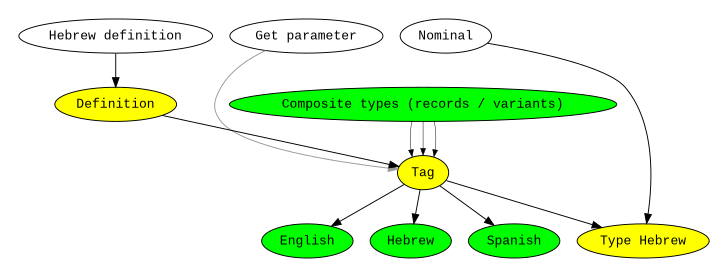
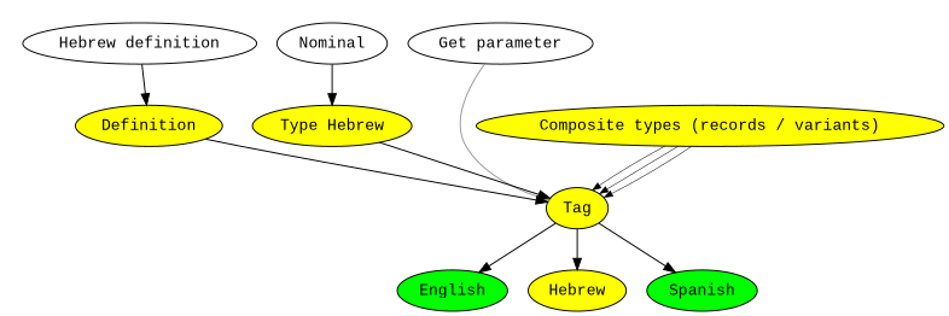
  digraph {
    fontname="Liberation Mono"
    node [fontname="Liberation Mono" fillcolor=yellow style=filled]
    edge [fontname="Liberation Mono"]
    n1 [label="Hebrew definition" fillcolor="" style=""]
    n2 [label=Nominal fillcolor="" style=""]
    n3 [label="Get parameter" fillcolor="" style=""]
    n4 [label=Definition]
    n5 [label="Type Hebrew"]
    Tag
    English [fillcolor=green]
-   Hebrew [fillcolor=green]
+   Hebrew
    Spanish [fillcolor=green]
-   n10 [fillcolor=green label="Composite types (records / variants)"]
+   n10 [label="Composite types (records / variants)"]
    subgraph cluster_1 {
      style=invis
      n1
      n2
      n3
    }
    n1 -> n4
    n2 -> n5
    n3 -> Tag [color="#999999"]
    n4 -> Tag
-   Tag -> n5
+   n5 -> Tag
    Tag -> English
    Tag -> Hebrew
    Tag -> Spanish
    n10 -> Tag [arrowsize=0.75 penwidth=0.5]
    n10 -> Tag [arrowsize=0.75 penwidth=0.5]
    n10 -> Tag [arrowsize=0.75 penwidth=0.5]
  }
